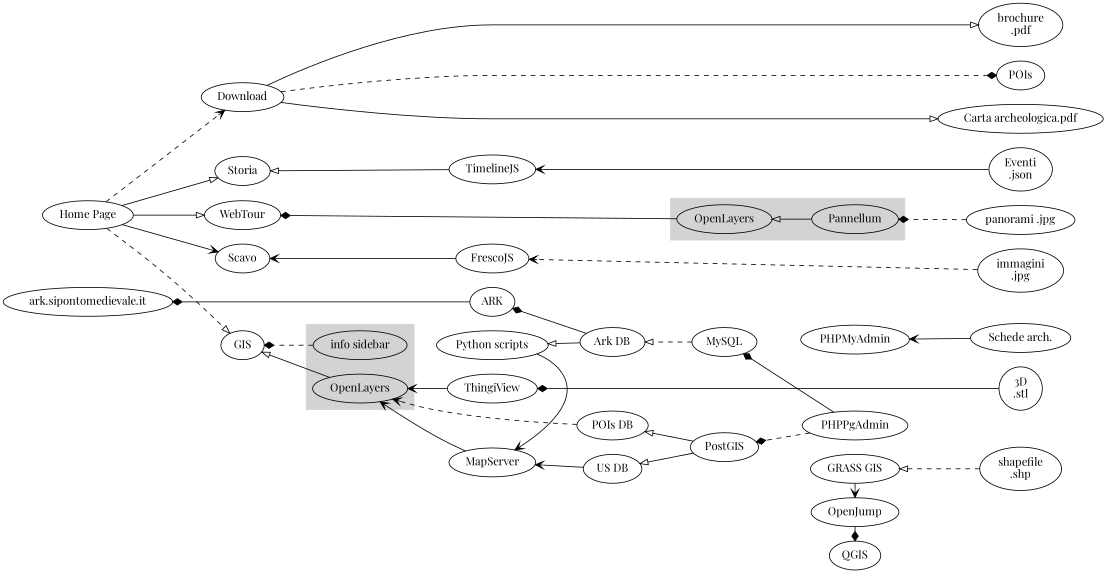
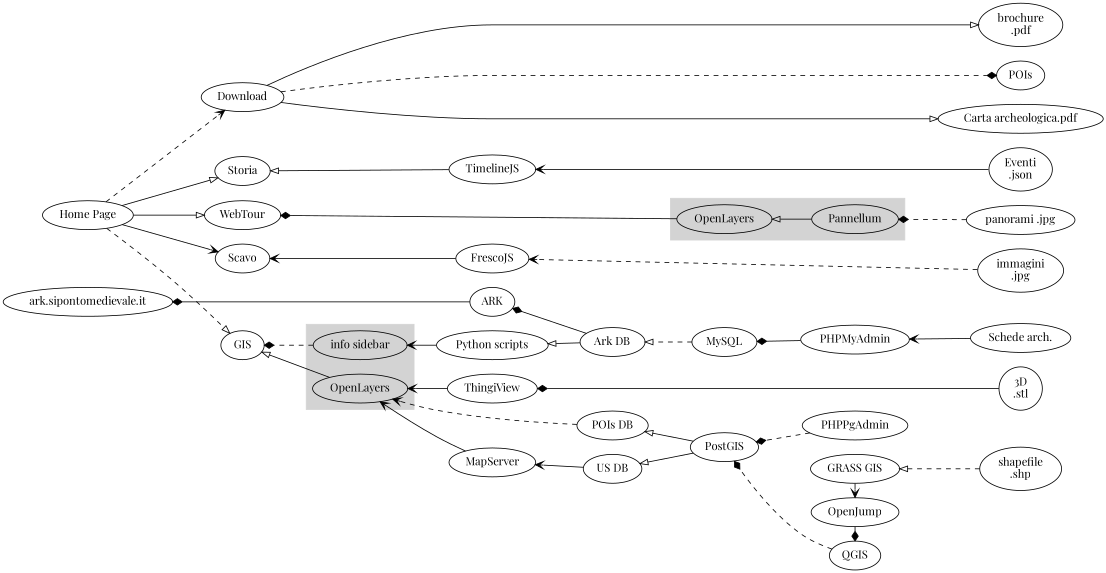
  digraph {
    compound=true
    fontname="Playfair Display"
    rankdir=RL
    ranksep=0.5
    node [fontname="Playfair Display" lblstyle=file]
    edge [arrowhead=onormal fontname="Playfair Display" style=solid]
    n1 [label="Home Page" lblstyle=main texlbl="\textbf{\LARGE \href{http://www.sipontomedievale.it}{sipontomedievale.it}}"]
    n2 [label="ark.sipontomedievale.it" lblstyle=main texlbl="\textbf{\LARGE \href{http://ark.sipontomedievale.it}{ark.sipontomedievale.it}}"]
    n3 [label=Storia lblstyle=page texlbl="\Large Storia"]
    n4 [label=Scavo lblstyle=page texlbl="\Large Scavo"]
    n5 [label=GIS lblstyle=page texlbl="\Large GIS"]
    n6 [label=WebTour lblstyle=page texlbl="\Large WebTour"]
    n7 [label=Download lblstyle=page texlbl="\Large Download"]
    n8 [label="Ark DB" lblstyle=db texlbl="Ark DB"]
    n9 [label="POIs DB" lblstyle=geodb texlbl="POIs DB"]
    n10 [label="US DB" lblstyle=geodb texlbl="US DB"]
    n11 [label="Carta archeologica.pdf" texlbl="Carta archeologica\nodepart{two}\texttt{.pdf}"]
    n12 [label="brochure\n.pdf" texlbl="brochure\nodepart{two}\texttt{.pdf}"]
    n13 [label=POIs texlbl="POIs\nodepart{two}\texttt{.grm}"]
    n14 [label="shapefile\n.shp" texlbl="shapefile\nodepart{two}\texttt{.shp}"]
    n15 [label="Schede arch." texlbl="schede arch.\nodepart{two}\texttt{.csv}"]
    n16 [label="Eventi\n.json" texlbl="eventi\nodepart{two}\texttt{.json}"]
    n17 [label=TimelineJS lblstyle=js texlbl="Timeline\nodepart{two}\textbf{\color{White}JS}"]
    n18 [label=FrescoJS lblstyle=js texlbl="Fresco\nodepart{two}\textbf{\color{White}JS}"]
    n19 [label=ThingiView lblstyle=js texlbl="ThingiView\nodepart{two}\textbf{\color{White}JS}"]
    n20 [label=PHPMyAdmin lblstyle=php texlbl="PHPMyAdmin\nodepart{two}\textbf{\color{White}PHP}"]
    n21 [label=PHPPgAdmin lblstyle=php texlbl="PHPPgAdmin\nodepart{two}\textbf{\color{White}PHP}"]
    n22 [label="panorami .jpg" texlbl="panorami\nodepart{two}\texttt{.jpg}"]
    n23 [label="3D\n.stl" texlbl="3D\nodepart{two}\texttt{.stl}"]
    n24 [label="immagini\n.jpg" texlbl="immagini\nodepart{two}\texttt{.jpg}"]
    n25 [label=ARK lblstyle=php texlbl="ARK\nodepart{two}\textbf{\color{White}PHP}"]
    n26 [label=MapServer lblstyle=gis]
    n27 [label="Python scripts" lblstyle=py texlbl="scripts\nodepart{two}\textbf{\color{MidnightBlue}PY}"]
    n28 [label=MySQL lblstyle=mysql texlbl="\textbf{\color{White}MySQL}"]
    n29 [label=PostGIS lblstyle=gis texlbl=PostGIS]
    n30 [label="GRASS GIS" lblstyle=gis]
    n31 [label=QGIS lblstyle=gis]
    n32 [label=OpenJump lblstyle=gis]
    n33 [label=OpenLayers lblstyle=js texlbl="OpenLayers\nodepart{two}\textbf{\color{White}JS}"]
    n34 [label="info sidebar" lblstyle=jquery texlbl="sidebar\nodepart{two}\textbf{\color{White}JQ}"]
    n35 [label=Pannellum lblstyle=js texlbl="Pannellum\nodepart{two}\textbf{\color{White}JS}"]
    n36 [label=OpenLayers lblstyle=js texlbl="OpenLayers\nodepart{two}\textbf{\color{White}JS}"]
    subgraph sub_1 {
      rank=max
      n1
      n2
    }
    subgraph sub_2 {
      rank=same
      n3
      n4
      n5
      n6
      n7
    }
    subgraph sub_3 {
      rank=same
      n8
      n9
      n10
    }
    subgraph sub_4 {
      rank=source
      n11
      n12
      n13
      n14
      n15
      n16
    }
    subgraph sub_5 {
      rank=same
      n17
      n18
      n19
    }
    subgraph sub_6 {
      rank=same
      n20
      n21
    }
    subgraph sub_7 {
      rank=source
      n22
      n23
      n24
    }
    subgraph sub_8 {
      rank=same
      n25
      n26
      n27
    }
    subgraph sub_9 {
      rank=same
      n28
      n29
    }
    subgraph sub_10 {
      rank=same
      n30
      n31
      n32
    }
    subgraph cluster_11 {
      color=lightgrey
      style=filled
      n33
      n34
    }
    subgraph cluster_12 {
      color=lightgrey
      style=filled
      n35
      n36
    }
    n1 -> n3
    n1 -> n4 [arrowhead=vee]
    n1 -> n5 [style=dashed]
    n1 -> n6
    n1 -> n7 [arrowhead=vee style=dashed]
    n7 -> n11
    n7 -> n12
    n7 -> n13 [arrowhead=diamond style=dashed]
    n8 -> n25 [arrowhead=diamond]
    n8 -> n27
    n9 -> n33 [arrowhead=vee style=dashed]
    n10 -> n26 [arrowhead=vee]
    n14 -> n30 [style=dashed]
    n15 -> n20 [arrowhead=vee]
    n16 -> n17 [arrowhead=vee]
    n17 -> n3
    n18 -> n4 [arrowhead=vee]
    n19 -> n33 [arrowhead=vee]
-   n21 -> n28 [arrowhead=diamond]
+   n20 -> n28 [arrowhead=diamond]
    n21 -> n29 [arrowhead=diamond style=dashed]
    n22 -> n35 [arrowhead=diamond style=dashed]
    n23 -> n19 [arrowhead=diamond]
    n24 -> n18 [arrowhead=vee style=dashed]
    n25 -> n2 [arrowhead=diamond]
    n26 -> n33 [arrowhead=vee]
-   n27 -> n26 [arrowhead=vee]
+   n27 -> n34 [arrowhead=vee]
    n28 -> n8 [style=dashed]
    n29 -> n9
    n29 -> n10
    n30 -> n32 [arrowhead=vee]
+   n31 -> n29 [arrowhead=diamond style=dashed]
    n32 -> n31 [arrowhead=diamond]
    n33 -> n5
    n34 -> n5 [arrowhead=diamond style=dashed]
    n35 -> n36
    n36 -> n6 [arrowhead=diamond]
  }
